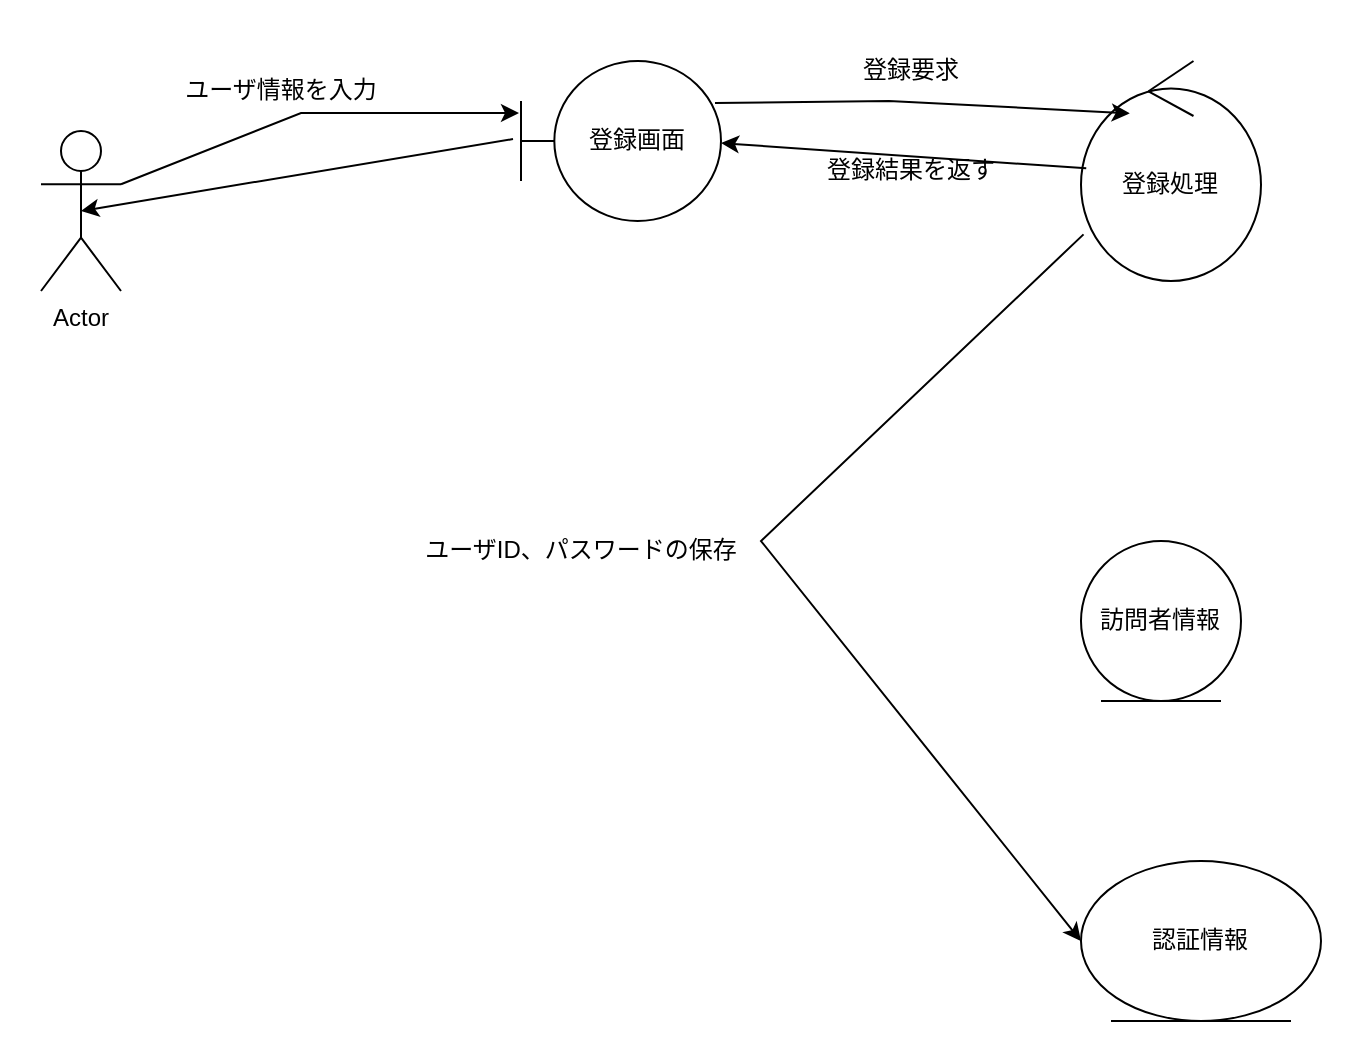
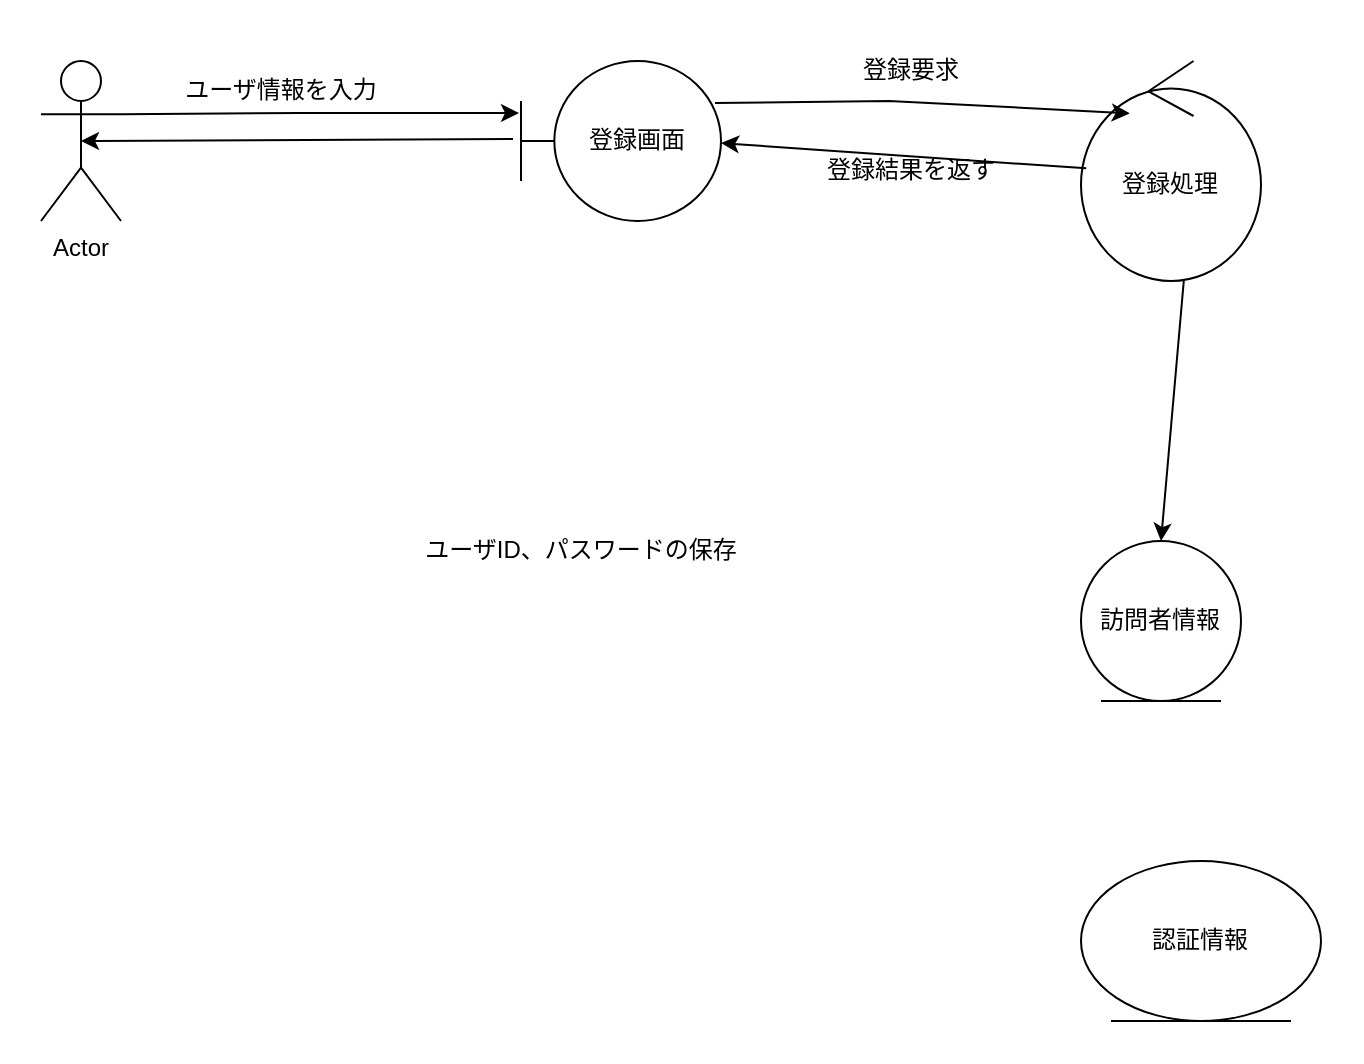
  <mxCell id="0" />
  <mxCell id="1" parent="0" />
- <mxCell id="2" value="Actor" style="shape=umlActor;verticalLabelPosition=bottom;verticalAlign=top;html=1;outlineConnect=0;" vertex="1" parent="1"><mxGeometry x="20" y="65" width="40" height="80" as="geometry" /></mxCell>
+ <mxCell id="2" value="Actor" style="shape=umlActor;verticalLabelPosition=bottom;verticalAlign=top;html=1;outlineConnect=0;" vertex="1" parent="1"><mxGeometry x="20" y="30" width="40" height="80" as="geometry" /></mxCell>
  <mxCell id="3" value="" style="endArrow=classic;html=1;rounded=0;exitX=1;exitY=0.333;exitDx=0;exitDy=0;exitPerimeter=0;entryX=-0.01;entryY=0.325;entryDx=0;entryDy=0;entryPerimeter=0;" edge="1" parent="1" source="2" target="4"><mxGeometry width="50" height="50" relative="1" as="geometry"><mxPoint x="80" y="80" as="sourcePoint" /><mxPoint x="260" y="70" as="targetPoint" /><Array as="points"><mxPoint x="150" y="56" /></Array></mxGeometry></mxCell>
  <mxCell id="4" value="登録画面" style="shape=umlBoundary;whiteSpace=wrap;html=1;" vertex="1" parent="1"><mxGeometry x="260" y="30" width="100" height="80" as="geometry" /></mxCell>
  <mxCell id="5" value="登録処理" style="ellipse;shape=umlControl;whiteSpace=wrap;html=1;" vertex="1" parent="1"><mxGeometry x="540" y="30" width="90" height="110" as="geometry" /></mxCell>
  <mxCell id="6" value="" style="endArrow=classic;html=1;rounded=0;entryX=0.5;entryY=0.5;entryDx=0;entryDy=0;entryPerimeter=0;exitX=-0.04;exitY=0.488;exitDx=0;exitDy=0;exitPerimeter=0;" edge="1" parent="1" source="4" target="2"><mxGeometry width="50" height="50" relative="1" as="geometry"><mxPoint x="240" y="80" as="sourcePoint" /><mxPoint x="319" y="180" as="targetPoint" /><Array as="points" /></mxGeometry></mxCell>
+ <mxCell id="7" value="" style="endArrow=classic;html=1;rounded=0;exitX=0.571;exitY=1;exitDx=0;exitDy=0;exitPerimeter=0;entryX=0.5;entryY=0;entryDx=0;entryDy=0;" edge="1" parent="1" source="5" target="8"><mxGeometry width="50" height="50" relative="1" as="geometry"><mxPoint x="666" y="260" as="sourcePoint" /><mxPoint x="579" y="230" as="targetPoint" /><Array as="points" /></mxGeometry></mxCell>
  <mxCell id="8" value="訪問者情報" style="ellipse;shape=umlEntity;whiteSpace=wrap;html=1;" vertex="1" parent="1"><mxGeometry x="540" y="270" width="80" height="80" as="geometry" /></mxCell>
  <mxCell id="9" value="認証情報" style="ellipse;shape=umlEntity;whiteSpace=wrap;html=1;" vertex="1" parent="1"><mxGeometry x="540" y="430" width="120" height="80" as="geometry" /></mxCell>
- <mxCell id="10" value="" style="endArrow=classic;html=1;rounded=0;exitX=0.014;exitY=0.788;exitDx=0;exitDy=0;exitPerimeter=0;entryX=0;entryY=0.5;entryDx=0;entryDy=0;" edge="1" parent="1" source="5" target="9"><mxGeometry width="50" height="50" relative="1" as="geometry"><mxPoint x="350" y="240" as="sourcePoint" /><mxPoint x="530" y="240" as="targetPoint" /><Array as="points"><mxPoint x="380" y="270" /></Array></mxGeometry></mxCell>
  <mxCell id="11" value="" style="endArrow=classic;html=1;rounded=0;exitX=0.97;exitY=0.263;exitDx=0;exitDy=0;exitPerimeter=0;entryX=0.271;entryY=0.238;entryDx=0;entryDy=0;entryPerimeter=0;" edge="1" parent="1" source="4" target="5"><mxGeometry width="50" height="50" relative="1" as="geometry"><mxPoint x="354" y="51" as="sourcePoint" /><mxPoint x="510" y="50" as="targetPoint" /><Array as="points"><mxPoint x="444" y="50" /></Array></mxGeometry></mxCell>
  <mxCell id="12" value="" style="endArrow=classic;html=1;rounded=0;entryX=1;entryY=0.513;entryDx=0;entryDy=0;entryPerimeter=0;exitX=0.029;exitY=0.488;exitDx=0;exitDy=0;exitPerimeter=0;" edge="1" parent="1" source="5" target="4"><mxGeometry width="50" height="50" relative="1" as="geometry"><mxPoint x="510" y="70" as="sourcePoint" /><mxPoint x="400" y="71" as="targetPoint" /><Array as="points" /></mxGeometry></mxCell>
  <mxCell id="13" value="ユーザID、パスワードの保存" style="text;html=1;align=center;verticalAlign=middle;resizable=0;points=[];autosize=1;strokeColor=none;fillColor=none;" vertex="1" parent="1"><mxGeometry x="200" y="260" width="180" height="30" as="geometry" /></mxCell>
  <mxCell id="14" value="登録要求" style="text;html=1;align=center;verticalAlign=middle;resizable=0;points=[];autosize=1;strokeColor=none;fillColor=none;" vertex="1" parent="1"><mxGeometry x="420" y="20" width="70" height="30" as="geometry" /></mxCell>
  <mxCell id="15" value="登録結果を返す" style="text;html=1;align=center;verticalAlign=middle;resizable=0;points=[];autosize=1;strokeColor=none;fillColor=none;" vertex="1" parent="1"><mxGeometry x="400" y="70" width="110" height="30" as="geometry" /></mxCell>
  <mxCell id="16" value="ユーザ情報を入力" style="text;html=1;align=center;verticalAlign=middle;resizable=0;points=[];autosize=1;strokeColor=none;fillColor=none;" vertex="1" parent="1"><mxGeometry x="80" y="30" width="120" height="30" as="geometry" /></mxCell>
